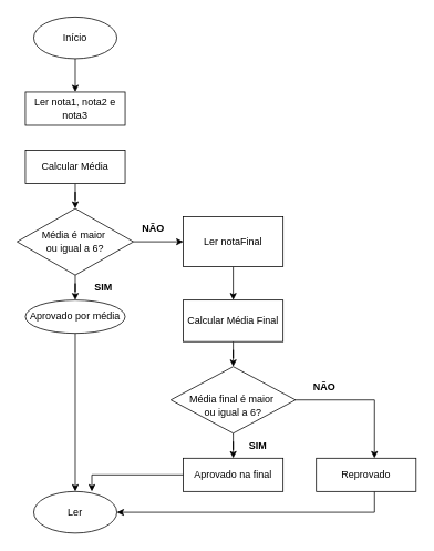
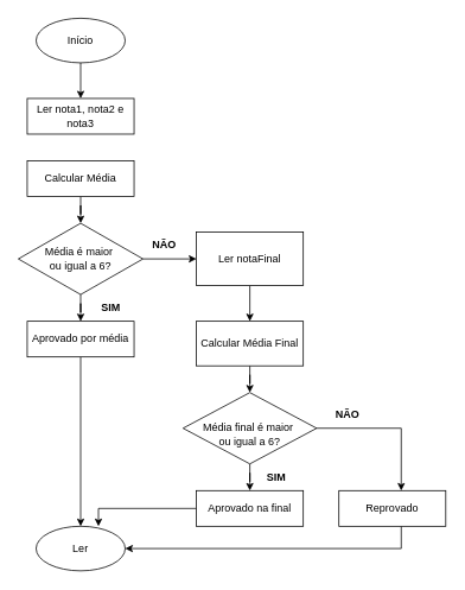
  <mxCell id="0" />
  <mxCell id="1" parent="0" />
  <mxCell id="2" value="" style="edgeStyle=orthogonalEdgeStyle;rounded=0;orthogonalLoop=1;jettySize=auto;html=1;" parent="1" source="3" target="5" edge="1"><mxGeometry relative="1" as="geometry" /></mxCell>
  <mxCell id="3" value="Início" style="ellipse;whiteSpace=wrap;html=1;" parent="1" vertex="1"><mxGeometry x="40" y="20" width="100" height="50" as="geometry" /></mxCell>
  <mxCell id="4" value="Ler" style="ellipse;whiteSpace=wrap;html=1;" parent="1" vertex="1"><mxGeometry x="40" y="590" width="100" height="50" as="geometry" /></mxCell>
  <mxCell id="5" value="Ler nota1, nota2 e nota3" style="rounded=0;whiteSpace=wrap;html=1;" parent="1" vertex="1"><mxGeometry x="30" y="110" width="120" height="40" as="geometry" /></mxCell>
  <mxCell id="6" value="" style="edgeStyle=orthogonalEdgeStyle;rounded=0;orthogonalLoop=1;jettySize=auto;html=1;" parent="1" source="7" target="10" edge="1"><mxGeometry relative="1" as="geometry" /></mxCell>
  <mxCell id="7" value="Calcular Média" style="rounded=0;whiteSpace=wrap;html=1;" parent="1" vertex="1"><mxGeometry x="30" y="180" width="120" height="40" as="geometry" /></mxCell>
  <mxCell id="8" value="" style="edgeStyle=orthogonalEdgeStyle;rounded=0;orthogonalLoop=1;jettySize=auto;html=1;" parent="1" source="10" target="12" edge="1"><mxGeometry relative="1" as="geometry" /></mxCell>
  <mxCell id="9" value="" style="edgeStyle=orthogonalEdgeStyle;rounded=0;orthogonalLoop=1;jettySize=auto;html=1;" parent="1" source="10" target="15" edge="1"><mxGeometry relative="1" as="geometry" /></mxCell>
  <mxCell id="10" value="Média é maior&amp;nbsp;&lt;div&gt;ou i&lt;span style=&quot;background-color: transparent; color: light-dark(rgb(0, 0, 0), rgb(255, 255, 255));&quot;&gt;gual a 6?&lt;/span&gt;&lt;/div&gt;" style="rhombus;whiteSpace=wrap;html=1;" parent="1" vertex="1"><mxGeometry x="20" y="250" width="140" height="80" as="geometry" /></mxCell>
  <mxCell id="11" style="edgeStyle=orthogonalEdgeStyle;rounded=0;orthogonalLoop=1;jettySize=auto;html=1;entryX=0.5;entryY=0;entryDx=0;entryDy=0;" parent="1" source="12" target="4" edge="1"><mxGeometry relative="1" as="geometry" /></mxCell>
- <mxCell id="12" value="Aprovado por média" style="ellipse;whiteSpace=wrap;html=1;" parent="1" vertex="1"><mxGeometry x="30" y="360" width="120" height="40" as="geometry" /></mxCell>
+ <mxCell id="12" value="Aprovado por média" style="rounded=0;whiteSpace=wrap;html=1;" parent="1" vertex="1"><mxGeometry x="30" y="360" width="120" height="40" as="geometry" /></mxCell>
  <mxCell id="13" value="&lt;b&gt;SIM&lt;/b&gt;" style="text;html=1;align=center;verticalAlign=middle;whiteSpace=wrap;rounded=0;" parent="1" vertex="1"><mxGeometry x="94" y="330" width="60" height="30" as="geometry" /></mxCell>
  <mxCell id="14" value="" style="edgeStyle=orthogonalEdgeStyle;rounded=0;orthogonalLoop=1;jettySize=auto;html=1;" parent="1" source="15" target="18" edge="1"><mxGeometry relative="1" as="geometry" /></mxCell>
  <mxCell id="15" value="Ler notaFinal" style="rounded=0;whiteSpace=wrap;html=1;" parent="1" vertex="1"><mxGeometry x="220" y="260" width="120" height="60" as="geometry" /></mxCell>
  <mxCell id="16" value="&lt;b&gt;NÃO&lt;/b&gt;" style="text;html=1;align=center;verticalAlign=middle;whiteSpace=wrap;rounded=0;" parent="1" vertex="1"><mxGeometry x="154" y="260" width="60" height="30" as="geometry" /></mxCell>
  <mxCell id="17" value="" style="edgeStyle=orthogonalEdgeStyle;rounded=0;orthogonalLoop=1;jettySize=auto;html=1;" parent="1" source="18" target="20" edge="1"><mxGeometry relative="1" as="geometry" /></mxCell>
  <mxCell id="18" value="Calcular Média Final" style="rounded=0;whiteSpace=wrap;html=1;" parent="1" vertex="1"><mxGeometry x="220" y="360" width="120" height="50" as="geometry" /></mxCell>
  <mxCell id="19" value="" style="edgeStyle=orthogonalEdgeStyle;rounded=0;orthogonalLoop=1;jettySize=auto;html=1;" parent="1" source="20" target="22" edge="1"><mxGeometry relative="1" as="geometry" /></mxCell>
  <mxCell id="20" value="&lt;div&gt;&lt;br&gt;&lt;/div&gt;Média final é maior&amp;nbsp;&lt;div&gt;ou igual a 6?&lt;/div&gt;" style="rhombus;whiteSpace=wrap;html=1;" parent="1" vertex="1"><mxGeometry x="205" y="440" width="150" height="80" as="geometry" /></mxCell>
  <mxCell id="21" style="edgeStyle=orthogonalEdgeStyle;rounded=0;orthogonalLoop=1;jettySize=auto;html=1;entryX=0.7;entryY=0;entryDx=0;entryDy=0;entryPerimeter=0;" parent="1" source="22" target="4" edge="1"><mxGeometry relative="1" as="geometry"><mxPoint x="170" y="540" as="targetPoint" /></mxGeometry></mxCell>
  <mxCell id="22" value="Aprovado na final" style="rounded=0;whiteSpace=wrap;html=1;" parent="1" vertex="1"><mxGeometry x="220" y="550" width="120" height="40" as="geometry" /></mxCell>
  <mxCell id="23" value="&lt;b&gt;SIM&lt;/b&gt;" style="text;html=1;align=center;verticalAlign=middle;whiteSpace=wrap;rounded=0;" parent="1" vertex="1"><mxGeometry x="280" y="520" width="60" height="30" as="geometry" /></mxCell>
  <mxCell id="24" style="edgeStyle=orthogonalEdgeStyle;rounded=0;orthogonalLoop=1;jettySize=auto;html=1;" parent="1" source="25" target="4" edge="1"><mxGeometry relative="1" as="geometry"><Array as="points"><mxPoint x="450" y="615" /></Array></mxGeometry></mxCell>
  <mxCell id="25" value="Reprovado" style="rounded=0;whiteSpace=wrap;html=1;" parent="1" vertex="1"><mxGeometry x="380" y="550" width="120" height="40" as="geometry" /></mxCell>
  <mxCell id="26" style="edgeStyle=orthogonalEdgeStyle;rounded=0;orthogonalLoop=1;jettySize=auto;html=1;entryX=0.583;entryY=0;entryDx=0;entryDy=0;entryPerimeter=0;" parent="1" source="20" target="25" edge="1"><mxGeometry relative="1" as="geometry" /></mxCell>
  <mxCell id="27" value="&lt;b&gt;NÃO&lt;/b&gt;" style="text;html=1;align=center;verticalAlign=middle;whiteSpace=wrap;rounded=0;" parent="1" vertex="1"><mxGeometry x="360" y="450" width="60" height="30" as="geometry" /></mxCell>
